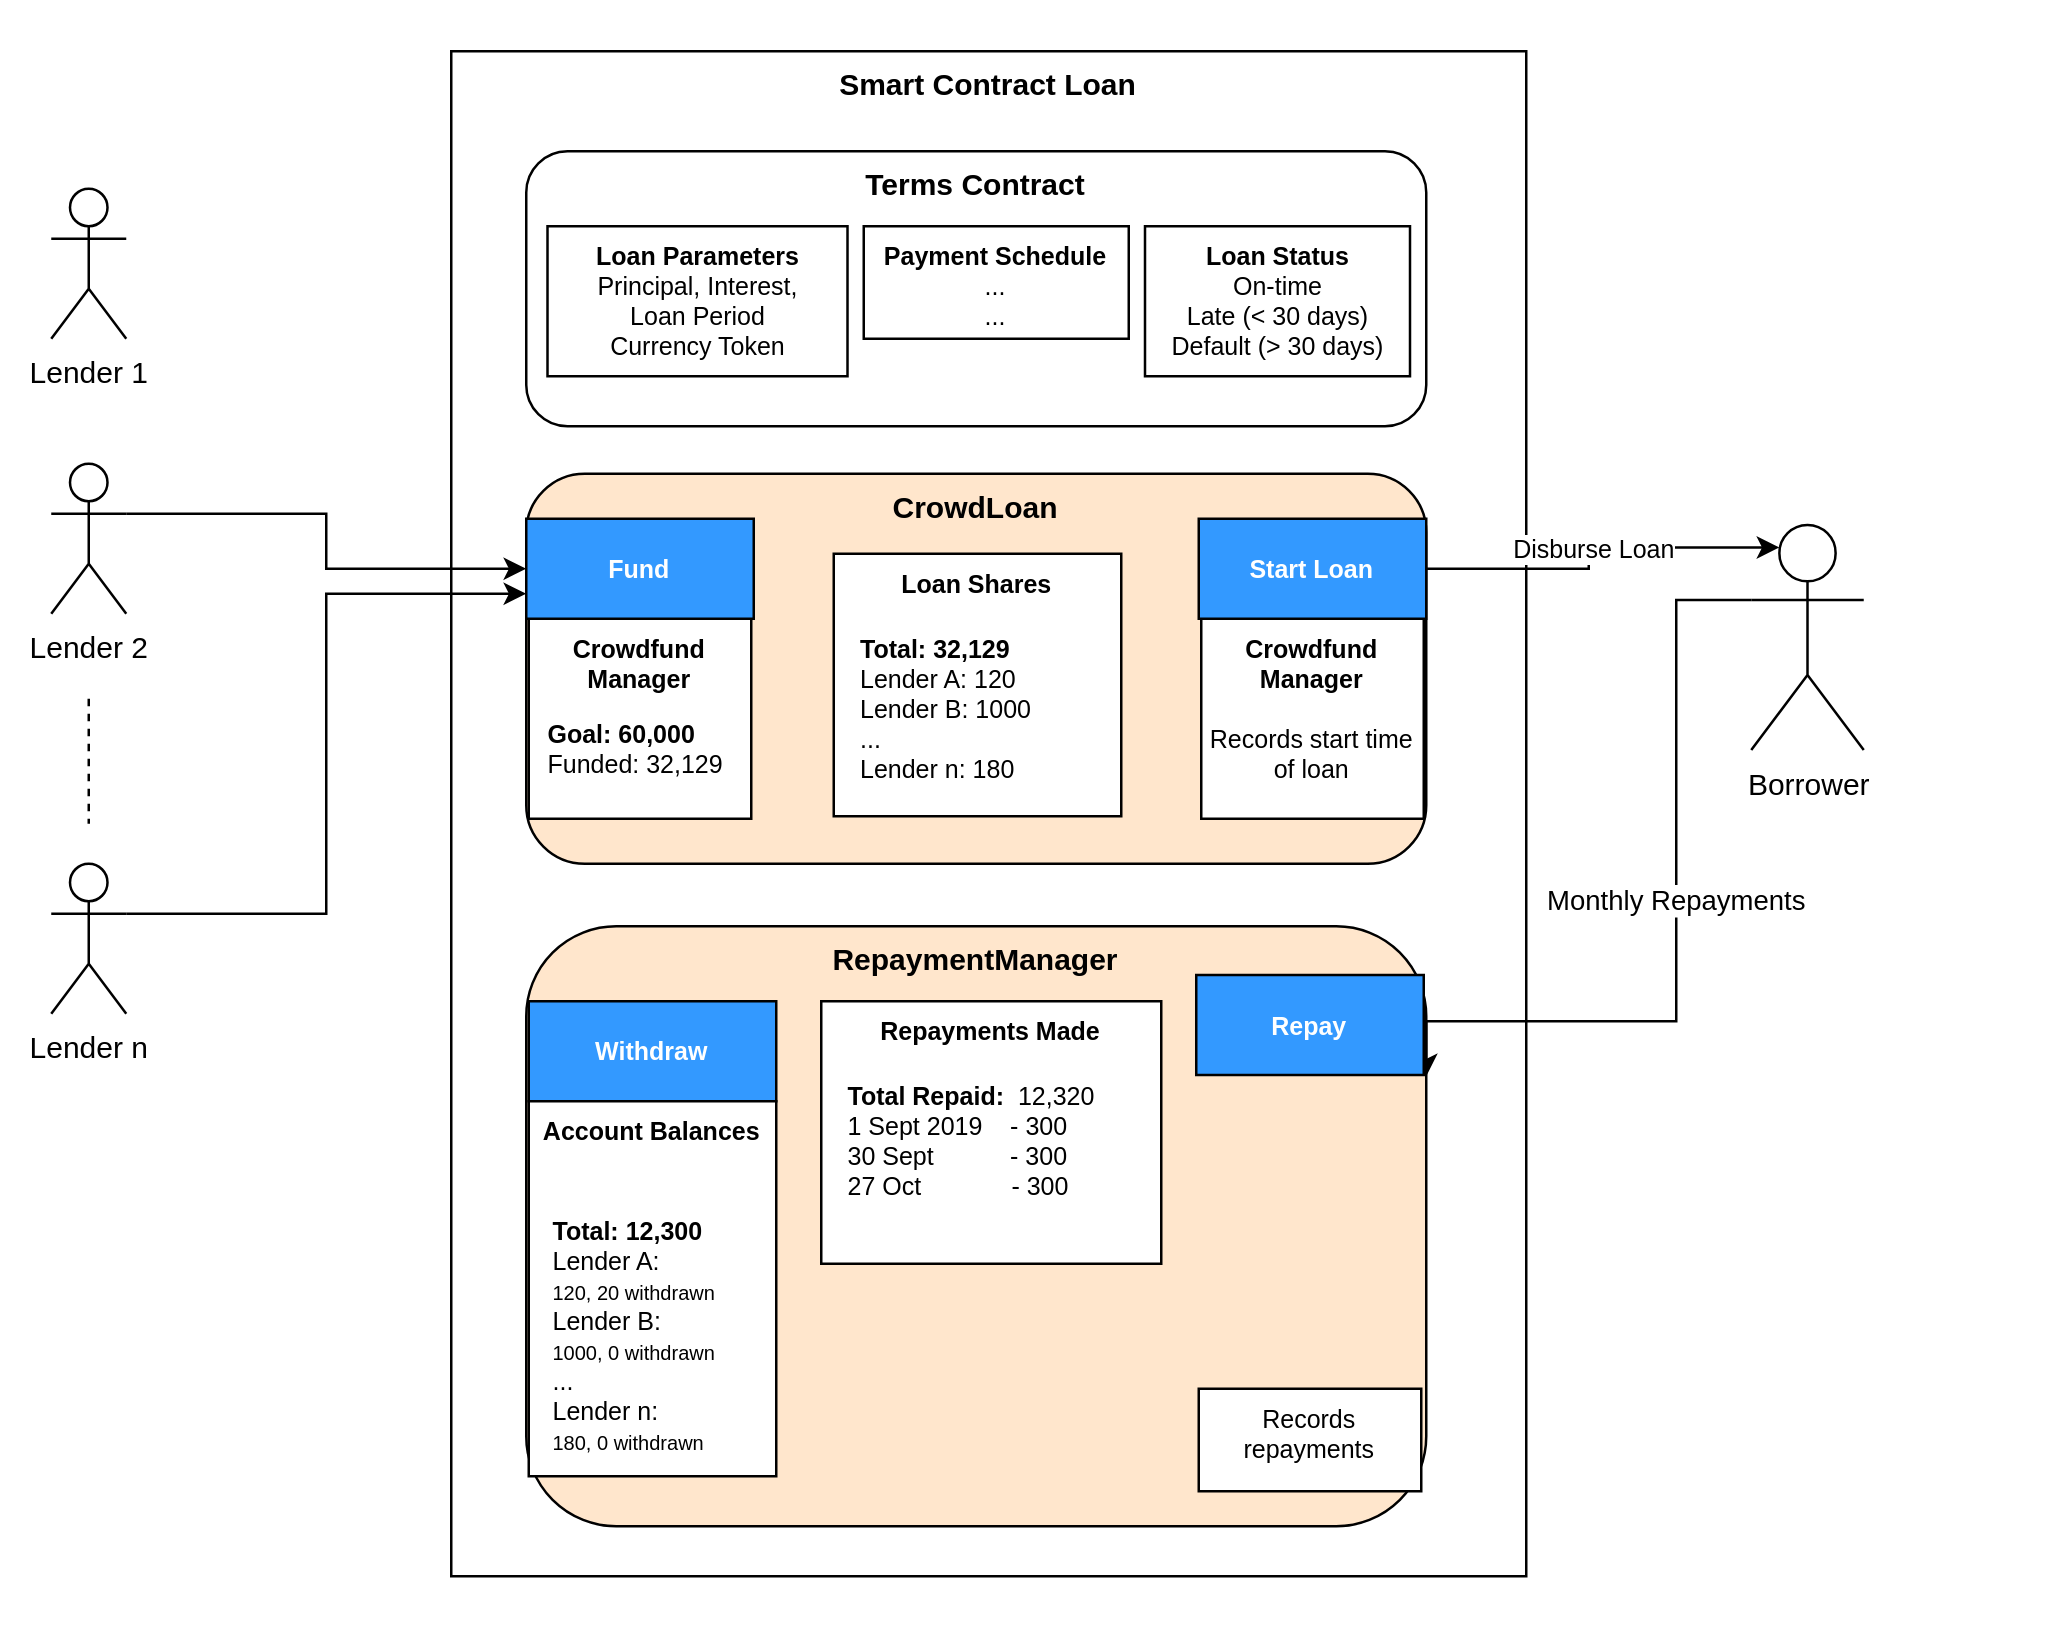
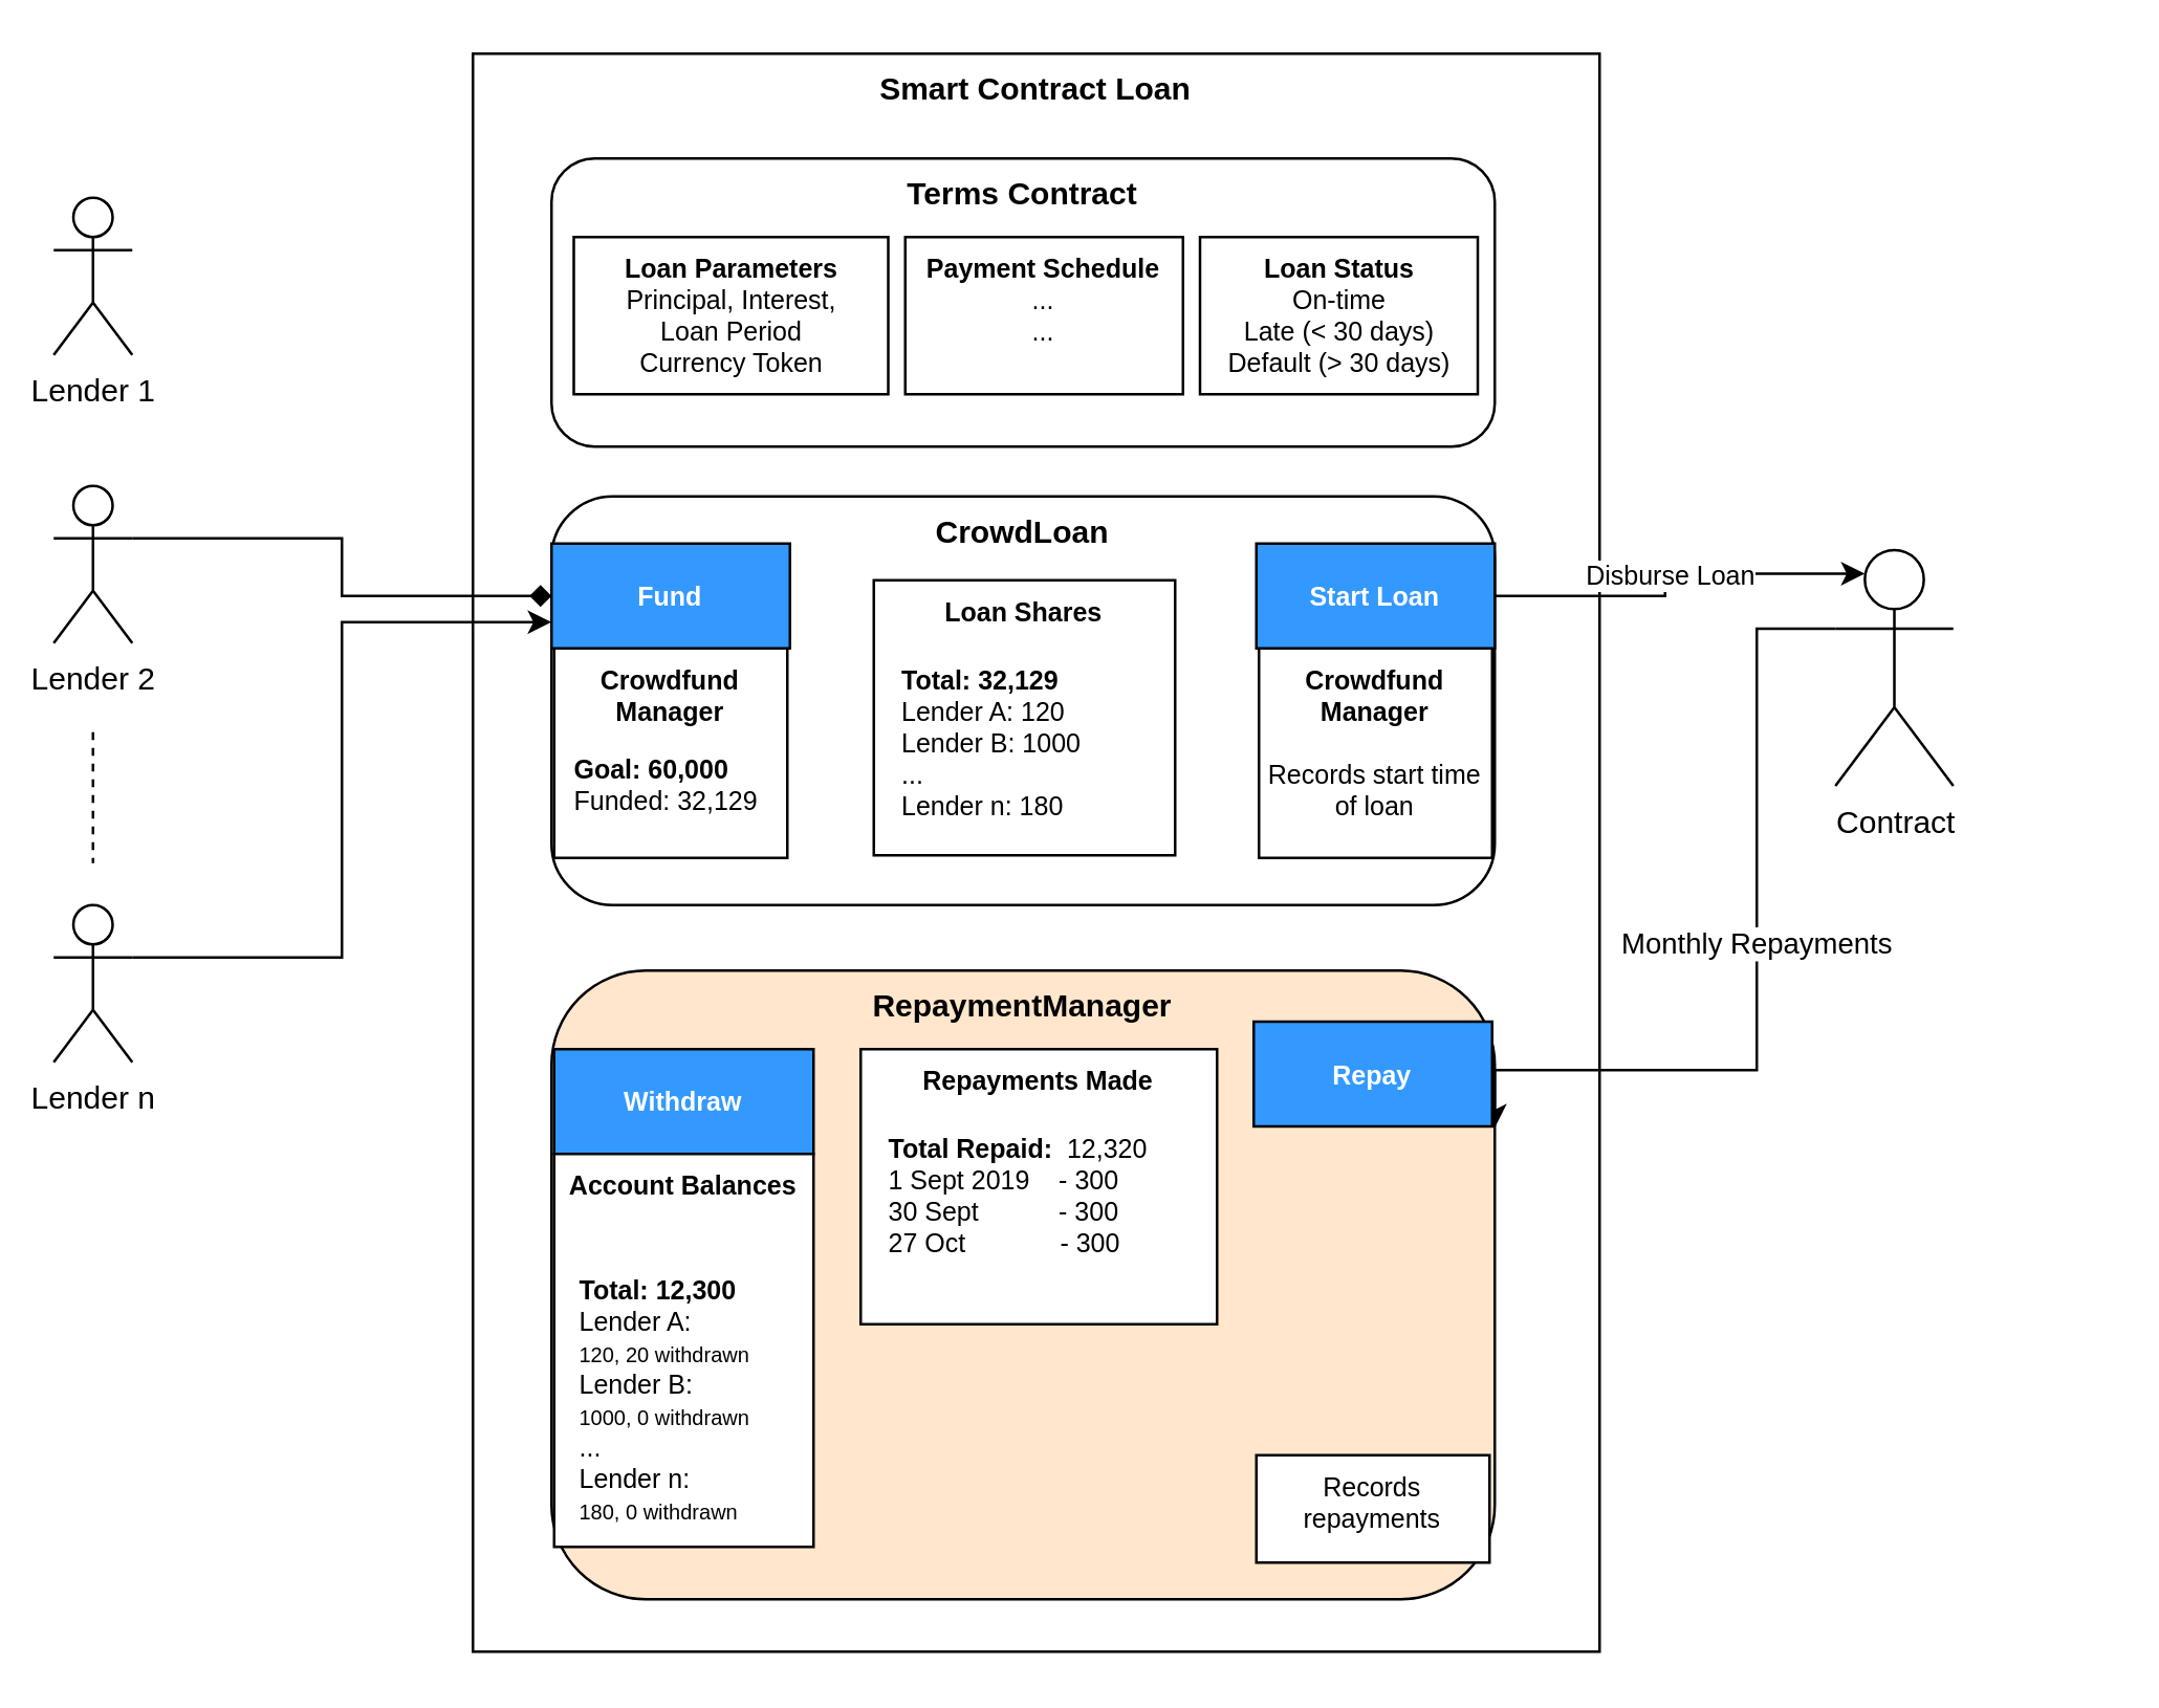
  <mxCell id="0" />
  <mxCell id="1" parent="0" />
  <mxCell id="2" value="&lt;b&gt;Smart Contract Loan&lt;/b&gt;" style="rounded=0;whiteSpace=wrap;html=1;verticalAlign=top;" vertex="1" parent="1"><mxGeometry x="180" y="20" width="430" height="610" as="geometry" /></mxCell>
  <mxCell id="3" value="Lender 1" style="shape=umlActor;verticalLabelPosition=bottom;labelBackgroundColor=#ffffff;verticalAlign=top;html=1;outlineConnect=0;" vertex="1" parent="1"><mxGeometry x="20" y="75" width="30" height="60" as="geometry" /></mxCell>
- <mxCell id="4" style="edgeStyle=orthogonalEdgeStyle;rounded=0;orthogonalLoop=1;jettySize=auto;html=1;exitX=1;exitY=0.333;exitDx=0;exitDy=0;exitPerimeter=0;fontSize=10;entryX=0;entryY=0.5;entryDx=0;entryDy=0;" edge="1" parent="1" source="5" target="25"><mxGeometry relative="1" as="geometry"><Array as="points"><mxPoint x="130" y="205" /><mxPoint x="130" y="227" /></Array></mxGeometry></mxCell>
+ <mxCell id="4" style="edgeStyle=orthogonalEdgeStyle;rounded=0;orthogonalLoop=1;jettySize=auto;html=1;exitX=1;exitY=0.333;exitDx=0;exitDy=0;exitPerimeter=0;fontSize=10;entryX=0;entryY=0.5;entryDx=0;entryDy=0;endArrow=diamond;" edge="1" parent="1" source="5" target="25"><mxGeometry relative="1" as="geometry"><Array as="points"><mxPoint x="130" y="205" /><mxPoint x="130" y="227" /></Array></mxGeometry></mxCell>
  <mxCell id="5" value="Lender 2" style="shape=umlActor;verticalLabelPosition=bottom;labelBackgroundColor=#ffffff;verticalAlign=top;html=1;outlineConnect=0;" vertex="1" parent="1"><mxGeometry x="20" y="185" width="30" height="60" as="geometry" /></mxCell>
  <mxCell id="6" style="edgeStyle=orthogonalEdgeStyle;rounded=0;orthogonalLoop=1;jettySize=auto;html=1;exitX=1;exitY=0.333;exitDx=0;exitDy=0;exitPerimeter=0;fontSize=10;entryX=0;entryY=0.75;entryDx=0;entryDy=0;" edge="1" parent="1" source="7" target="25"><mxGeometry relative="1" as="geometry" /></mxCell>
  <mxCell id="7" value="Lender n" style="shape=umlActor;verticalLabelPosition=bottom;labelBackgroundColor=#ffffff;verticalAlign=top;html=1;outlineConnect=0;" vertex="1" parent="1"><mxGeometry x="20" y="345" width="30" height="60" as="geometry" /></mxCell>
  <mxCell id="8" value="" style="endArrow=none;dashed=1;html=1;" edge="1" parent="1"><mxGeometry width="50" height="50" relative="1" as="geometry"><mxPoint x="35" y="279" as="sourcePoint" /><mxPoint x="35" y="329" as="targetPoint" /></mxGeometry></mxCell>
  <mxCell id="9" value="Monthly Repayments" style="edgeStyle=orthogonalEdgeStyle;rounded=0;orthogonalLoop=1;jettySize=auto;html=1;entryX=1;entryY=0.25;entryDx=0;entryDy=0;exitX=0;exitY=0.333;exitDx=0;exitDy=0;exitPerimeter=0;" edge="1" parent="1" source="10" target="11"><mxGeometry x="-0.06" relative="1" as="geometry"><mxPoint x="700" y="240" as="sourcePoint" /><Array as="points"><mxPoint x="670" y="240" /><mxPoint x="670" y="408" /></Array><mxPoint as="offset" /></mxGeometry></mxCell>
- <mxCell id="10" value="Borrower" style="shape=umlActor;verticalLabelPosition=bottom;labelBackgroundColor=#ffffff;verticalAlign=top;html=1;outlineConnect=0;" vertex="1" parent="1"><mxGeometry x="700" y="209.5" width="45" height="90" as="geometry" /></mxCell>
+ <mxCell id="10" value="Contract" style="shape=umlActor;verticalLabelPosition=bottom;labelBackgroundColor=#ffffff;verticalAlign=top;html=1;outlineConnect=0;" vertex="1" parent="1"><mxGeometry x="700" y="209.5" width="45" height="90" as="geometry" /></mxCell>
  <mxCell id="11" value="RepaymentManager" style="rounded=1;whiteSpace=wrap;html=1;verticalAlign=top;fontStyle=1;fillColor=#ffe6cc;" vertex="1" parent="1"><mxGeometry x="210" y="370" width="360" height="240" as="geometry" /></mxCell>
  <mxCell id="12" value="&lt;b&gt;Terms Contract&lt;/b&gt;" style="rounded=1;whiteSpace=wrap;html=1;verticalAlign=top;align=center;" vertex="1" parent="1"><mxGeometry x="210" y="60" width="360" height="110" as="geometry" /></mxCell>
  <mxCell id="13" value="&lt;b&gt;Loan Parameters&lt;br&gt;&lt;/b&gt;&lt;font style=&quot;font-size: 10px&quot;&gt;Principal, Interest, &lt;br&gt;Loan Period&lt;br&gt;Currency Token&lt;/font&gt;&lt;b&gt;&lt;br&gt;&lt;/b&gt;" style="rounded=0;whiteSpace=wrap;html=1;fontSize=10;align=center;verticalAlign=top;" vertex="1" parent="1"><mxGeometry x="218.5" y="90" width="120" height="60" as="geometry" /></mxCell>
- <mxCell id="14" value="&lt;b&gt;Payment Schedule&lt;br&gt;&lt;/b&gt;...&lt;br&gt;..." style="rounded=0;whiteSpace=wrap;html=1;fontSize=10;align=center;verticalAlign=top;" vertex="1" parent="1"><mxGeometry x="345" y="90" width="106" height="45" as="geometry" /></mxCell>
+ <mxCell id="14" value="&lt;b&gt;Payment Schedule&lt;br&gt;&lt;/b&gt;...&lt;br&gt;..." style="rounded=0;whiteSpace=wrap;html=1;fontSize=10;align=center;verticalAlign=top;" vertex="1" parent="1"><mxGeometry x="345" y="90" width="106" height="60" as="geometry" /></mxCell>
  <mxCell id="15" value="" style="group" vertex="1" connectable="0" parent="1"><mxGeometry x="310" y="207" width="286" height="138" as="geometry" /></mxCell>
  <mxCell id="16" value="Fractional Ownership" style="rounded=1;whiteSpace=wrap;html=1;fontSize=10;align=center;verticalAlign=top;fontStyle=1" vertex="1" parent="15"><mxGeometry width="201.259" height="85.309" as="geometry" /></mxCell>
  <mxCell id="17" value="&lt;font style=&quot;font-size: 10px&quot;&gt;Lender A: 180 loan shares&lt;br&gt;Lender B: 200 loan shares&lt;br&gt;.....&lt;br&gt;Lender n: 70 loan shares&lt;/font&gt;" style="text;html=1;strokeColor=none;fillColor=none;align=left;verticalAlign=middle;whiteSpace=wrap;rounded=0;fontSize=10;" vertex="1" parent="15"><mxGeometry x="19.199" y="16.058" width="172.13" height="69.251" as="geometry" /></mxCell>
- <mxCell id="18" value="&lt;b&gt;CrowdLoan&lt;/b&gt;" style="rounded=1;whiteSpace=wrap;html=1;verticalAlign=top;fillColor=#ffe6cc;" vertex="1" parent="1"><mxGeometry x="210" y="189" width="360" height="156" as="geometry" /></mxCell>
+ <mxCell id="18" value="&lt;b&gt;CrowdLoan&lt;/b&gt;" style="rounded=1;whiteSpace=wrap;html=1;verticalAlign=top;" vertex="1" parent="1"><mxGeometry x="210" y="189" width="360" height="156" as="geometry" /></mxCell>
  <mxCell id="19" value="&lt;b&gt;Loan Shares&lt;/b&gt;" style="rounded=0;whiteSpace=wrap;html=1;fontSize=10;align=center;verticalAlign=top;" vertex="1" parent="1"><mxGeometry x="333" y="221" width="115" height="105" as="geometry" /></mxCell>
  <mxCell id="20" value="&lt;b&gt;Total: 32,129&lt;/b&gt;&lt;br&gt;Lender A: 120&lt;br&gt;Lender B: 1000&lt;br&gt;...&lt;br&gt;Lender n: 180" style="text;html=1;fontSize=10;align=left;" vertex="1" parent="1"><mxGeometry x="341.5" y="247" width="105" height="75" as="geometry" /></mxCell>
  <mxCell id="21" value="&lt;b&gt;Crowdfund Manager&lt;/b&gt;" style="rounded=0;whiteSpace=wrap;html=1;fontSize=10;align=center;verticalAlign=top;" vertex="1" parent="1"><mxGeometry x="211" y="247" width="89" height="80" as="geometry" /></mxCell>
  <mxCell id="22" value="&lt;b&gt;Goal: 60,000&lt;/b&gt;&lt;br&gt;Funded: 32,129" style="text;html=1;fontSize=10;align=left;" vertex="1" parent="1"><mxGeometry x="217" y="281" width="83" height="32" as="geometry" /></mxCell>
  <mxCell id="23" value="&lt;b&gt;Repayments Made&lt;/b&gt;" style="rounded=0;whiteSpace=wrap;html=1;fontSize=10;align=center;verticalAlign=top;" vertex="1" parent="1"><mxGeometry x="328" y="400" width="136" height="105" as="geometry" /></mxCell>
  <mxCell id="24" value="&lt;b&gt;Total Repaid:&amp;nbsp; &lt;/b&gt;12,320&lt;br&gt;1 Sept 2019&amp;nbsp; &amp;nbsp; - 300&lt;br&gt;30 Sept&amp;nbsp; &amp;nbsp; &amp;nbsp; &amp;nbsp; &amp;nbsp; &amp;nbsp;- 300&lt;br&gt;27 Oct&amp;nbsp; &amp;nbsp; &amp;nbsp; &amp;nbsp; &amp;nbsp; &amp;nbsp; &amp;nbsp;- 300" style="text;html=1;fontSize=10;align=left;" vertex="1" parent="1"><mxGeometry x="336.5" y="426" width="105" height="75" as="geometry" /></mxCell>
  <mxCell id="25" value="Fund" style="rounded=0;whiteSpace=wrap;html=1;fontSize=10;align=center;fillColor=#3399FF;strokeColor=#000000;fontColor=#FFFFFF;fontStyle=1" vertex="1" parent="1"><mxGeometry x="210" y="207" width="91" height="40" as="geometry" /></mxCell>
  <mxCell id="26" value="&lt;b&gt;Crowdfund Manager&lt;/b&gt;&lt;br&gt;&lt;br&gt;Records start time of loan" style="rounded=0;whiteSpace=wrap;html=1;fontSize=10;align=center;verticalAlign=top;" vertex="1" parent="1"><mxGeometry x="480" y="247" width="89" height="80" as="geometry" /></mxCell>
  <mxCell id="27" value="&lt;font color=&quot;#000000&quot;&gt;Disburse Loan&lt;/font&gt;" style="edgeStyle=orthogonalEdgeStyle;rounded=0;orthogonalLoop=1;jettySize=auto;html=1;exitX=1;exitY=0.5;exitDx=0;exitDy=0;entryX=0.25;entryY=0.1;entryDx=0;entryDy=0;entryPerimeter=0;fontSize=10;fontColor=#FFFFFF;" edge="1" parent="1" source="28" target="10"><mxGeometry relative="1" as="geometry" /></mxCell>
  <mxCell id="28" value="Start Loan" style="rounded=0;whiteSpace=wrap;html=1;fontSize=10;align=center;fillColor=#3399FF;strokeColor=#000000;fontColor=#FFFFFF;fontStyle=1" vertex="1" parent="1"><mxGeometry x="479" y="207" width="91" height="40" as="geometry" /></mxCell>
  <mxCell id="29" value="Records repayments" style="rounded=0;whiteSpace=wrap;html=1;fontSize=10;align=center;verticalAlign=top;" vertex="1" parent="1"><mxGeometry x="479" y="555" width="89" height="41" as="geometry" /></mxCell>
  <mxCell id="30" value="Repay" style="rounded=0;whiteSpace=wrap;html=1;fontSize=10;align=center;fillColor=#3399FF;strokeColor=#000000;fontColor=#FFFFFF;fontStyle=1" vertex="1" parent="1"><mxGeometry x="478" y="389.5" width="91" height="40" as="geometry" /></mxCell>
  <mxCell id="31" value="Text" style="text;html=1;resizable=0;points=[];autosize=1;align=left;verticalAlign=top;spacingTop=-4;fontSize=10;fontColor=#FFFFFF;" vertex="1" parent="1"><mxGeometry x="772" y="446" width="30" height="10" as="geometry" /></mxCell>
  <mxCell id="32" value="&lt;b&gt;Loan Status&lt;/b&gt;&lt;br&gt;On-time&lt;br&gt;Late (&amp;lt; 30 days)&lt;br&gt;Default (&amp;gt; 30 days)" style="rounded=0;whiteSpace=wrap;html=1;fontSize=10;align=center;verticalAlign=top;" vertex="1" parent="1"><mxGeometry x="457.5" y="90" width="106" height="60" as="geometry" /></mxCell>
  <mxCell id="33" value="Withdraw" style="rounded=0;whiteSpace=wrap;html=1;fontSize=10;align=center;fillColor=#3399FF;strokeColor=#000000;fontColor=#FFFFFF;fontStyle=1" vertex="1" parent="1"><mxGeometry x="211" y="400" width="99" height="40" as="geometry" /></mxCell>
  <mxCell id="34" value="&lt;b&gt;Account Balances&lt;/b&gt;" style="rounded=0;whiteSpace=wrap;html=1;fontSize=10;align=center;verticalAlign=top;" vertex="1" parent="1"><mxGeometry x="211" y="440" width="99" height="150" as="geometry" /></mxCell>
  <mxCell id="35" value="&lt;b&gt;Total: 12,300&lt;/b&gt;&lt;br&gt;Lender A: &lt;br&gt;&lt;font style=&quot;font-size: 8px&quot;&gt;120, 20 withdrawn&lt;/font&gt;&lt;br&gt;Lender B: &lt;br&gt;&lt;font style=&quot;font-size: 8px&quot;&gt;1000, 0 withdrawn&lt;/font&gt;&lt;br&gt;...&lt;br&gt;Lender n: &lt;br&gt;&lt;font style=&quot;font-size: 8px&quot;&gt;180, 0 withdrawn&lt;/font&gt;" style="text;html=1;fontSize=10;align=left;" vertex="1" parent="1"><mxGeometry x="219" y="480" width="105" height="105" as="geometry" /></mxCell>
